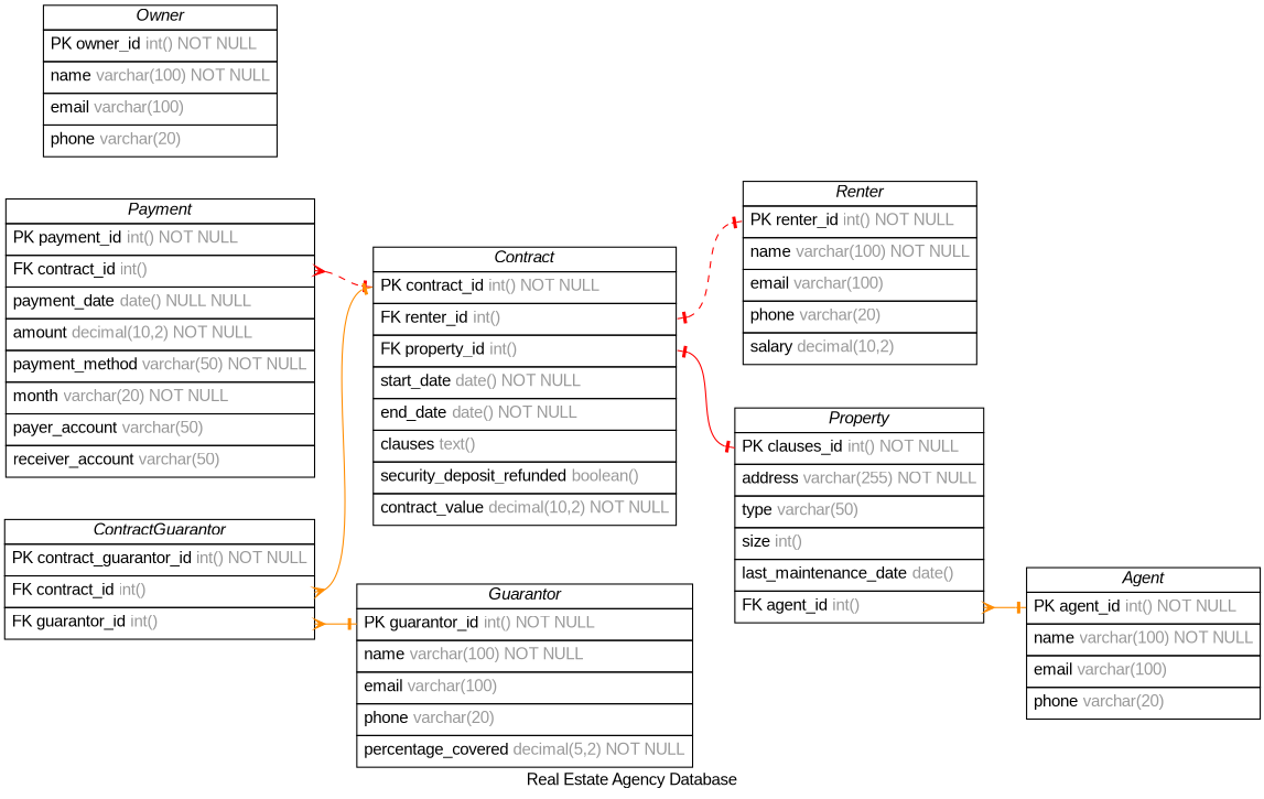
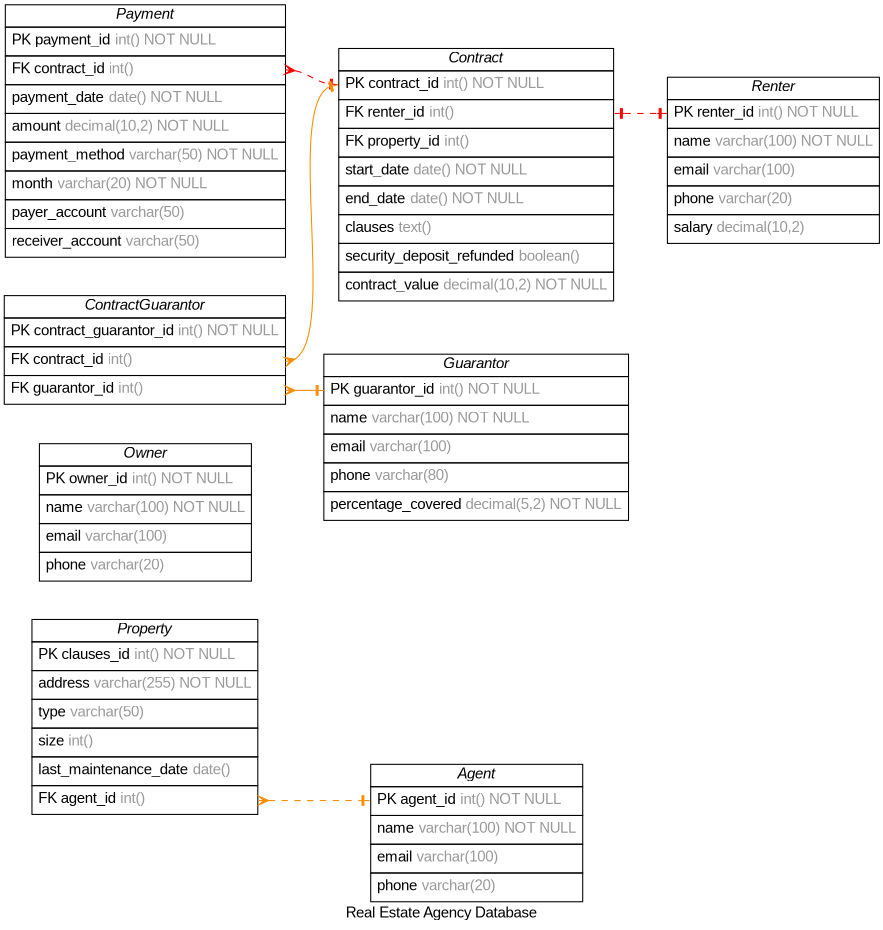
  digraph {
    concentrate=true
    fontname="Liberation Sans"
    label="Real Estate Agency Database"
    nodesep=0.5
    rankdir=LR
    splines=spline
    node [fontname="Liberation Sans" shape=plain]
    edge [arrowhead=noneotee arrowsize=0.9 arrowtail=ocrow color=darkorange dir=both fontname="Liberation Sans" fontsize=12 headport=contract_id labelangle=32 labeldistance=1.8 penwidth=1.0 style=solid tailport=contract_id]
    n1 [label=<         <table border="0" cellborder="1" cellspacing="0" >         <tr><td><i>Agent</i></td></tr>         <tr><td port="agent_id" align="left" cellpadding="5">PK agent_id <font color="grey60">int() NOT NULL</font></td></tr>         <tr><td port="name" align="left" cellpadding="5">name <font color="grey60">varchar(100) NOT NULL</font></td></tr>         <tr><td port="email" align="left" cellpadding="5">email <font color="grey60">varchar(100)</font></td></tr>         <tr><td port="phone" align="left" cellpadding="5">phone <font color="grey60">varchar(20)</font></td></tr>     </table>>]
    n2 [label=<         <table border="0" cellborder="1" cellspacing="0" >         <tr><td><i>Property</i></td></tr>         <tr><td port="property_id" align="left" cellpadding="5">PK clauses_id <font color="grey60">int() NOT NULL</font></td></tr>         <tr><td port="address" align="left" cellpadding="5">address <font color="grey60">varchar(255) NOT NULL</font></td></tr>         <tr><td port="type" align="left" cellpadding="5">type <font color="grey60">varchar(50)</font></td></tr>         <tr><td port="size" align="left" cellpadding="5">size <font color="grey60">int()</font></td></tr>         <tr><td port="last_maintenance_date" align="left" cellpadding="5">last_maintenance_date <font color="grey60">date()</font></td></tr>         <tr><td port="agent_id" align="left" cellpadding="5">FK agent_id <font color="grey60">int()</font></td></tr>     </table>>]
    n3 [label=<         <table border="0" cellborder="1" cellspacing="0" >         <tr><td><i>Owner</i></td></tr>         <tr><td port="owner_id" align="left" cellpadding="5">PK owner_id <font color="grey60">int() NOT NULL</font></td></tr>         <tr><td port="name" align="left" cellpadding="5">name <font color="grey60">varchar(100) NOT NULL</font></td></tr>         <tr><td port="email" align="left" cellpadding="5">email <font color="grey60">varchar(100)</font></td></tr>         <tr><td port="phone" align="left" cellpadding="5">phone <font color="grey60">varchar(20)</font></td></tr>     </table>>]
    n4 [label=<         <table border="0" cellborder="1" cellspacing="0" >         <tr><td><i>Renter</i></td></tr>         <tr><td port="renter_id" align="left" cellpadding="5">PK renter_id <font color="grey60">int() NOT NULL</font></td></tr>         <tr><td port="name" align="left" cellpadding="5">name <font color="grey60">varchar(100) NOT NULL</font></td></tr>         <tr><td port="email" align="left" cellpadding="5">email <font color="grey60">varchar(100)</font></td></tr>         <tr><td port="phone" align="left" cellpadding="5">phone <font color="grey60">varchar(20)</font></td></tr>         <tr><td port="salary" align="left" cellpadding="5">salary <font color="grey60">decimal(10,2)</font></td></tr>     </table>>]
    n5 [label=<         <table border="0" cellborder="1" cellspacing="0" >         <tr><td><i>Contract</i></td></tr>         <tr><td port="contract_id" align="left" cellpadding="5">PK contract_id <font color="grey60">int() NOT NULL</font></td></tr>         <tr><td port="renter_id" align="left" cellpadding="5">FK renter_id <font color="grey60">int()</font></td></tr>         <tr><td port="property_id" align="left" cellpadding="5">FK property_id <font color="grey60">int()</font></td></tr>         <tr><td port="start_date" align="left" cellpadding="5">start_date <font color="grey60">date() NOT NULL</font></td></tr>         <tr><td port="end_date" align="left" cellpadding="5">end_date <font color="grey60">date() NOT NULL</font></td></tr>         <tr><td port="clauses" align="left" cellpadding="5">clauses <font color="grey60">text()</font></td></tr>         <tr><td port="security_deposit_refunded" align="left" cellpadding="5">security_deposit_refunded <font color="grey60">boolean()</font></td></tr>         <tr><td port="contract_value" align="left" cellpadding="5">contract_value <font color="grey60">decimal(10,2) NOT NULL</font></td></tr>     </table>>]
-   n6 [label=<         <table border="0" cellborder="1" cellspacing="0" >         <tr><td><i>Payment</i></td></tr>         <tr><td port="payment_id" align="left" cellpadding="5">PK payment_id <font color="grey60">int() NOT NULL</font></td></tr>         <tr><td port="contract_id" align="left" cellpadding="5">FK contract_id <font color="grey60">int()</font></td></tr>         <tr><td port="payment_date" align="left" cellpadding="5">payment_date <font color="grey60">date() NULL NULL</font></td></tr>         <tr><td port="amount" align="left" cellpadding="5">amount <font color="grey60">decimal(10,2) NOT NULL</font></td></tr>         <tr><td port="payment_method" align="left" cellpadding="5">payment_method <font color="grey60">varchar(50) NOT NULL</font></td></tr>         <tr><td port="month" align="left" cellpadding="5">month <font color="grey60">varchar(20) NOT NULL</font></td></tr>         <tr><td port="payer_account" align="left" cellpadding="5">payer_account <font color="grey60">varchar(50)</font></td></tr>         <tr><td port="receiver_account" align="left" cellpadding="5">receiver_account <font color="grey60">varchar(50)</font></td></tr>     </table>>]
-   n7 [label=<         <table border="0" cellborder="1" cellspacing="0" >         <tr><td><i>Guarantor</i></td></tr>         <tr><td port="guarantor_id" align="left" cellpadding="5">PK guarantor_id <font color="grey60">int() NOT NULL</font></td></tr>         <tr><td port="name" align="left" cellpadding="5">name <font color="grey60">varchar(100) NOT NULL</font></td></tr>         <tr><td port="email" align="left" cellpadding="5">email <font color="grey60">varchar(100)</font></td></tr>         <tr><td port="phone" align="left" cellpadding="5">phone <font color="grey60">varchar(20)</font></td></tr>         <tr><td port="percentage_covered" align="left" cellpadding="5">percentage_covered <font color="grey60">decimal(5,2) NOT NULL</font></td></tr>     </table>>]
+   n6 [label=<         <table border="0" cellborder="1" cellspacing="0" >         <tr><td><i>Payment</i></td></tr>         <tr><td port="payment_id" align="left" cellpadding="5">PK payment_id <font color="grey60">int() NOT NULL</font></td></tr>         <tr><td port="contract_id" align="left" cellpadding="5">FK contract_id <font color="grey60">int()</font></td></tr>         <tr><td port="payment_date" align="left" cellpadding="5">payment_date <font color="grey60">date() NOT NULL</font></td></tr>         <tr><td port="amount" align="left" cellpadding="5">amount <font color="grey60">decimal(10,2) NOT NULL</font></td></tr>         <tr><td port="payment_method" align="left" cellpadding="5">payment_method <font color="grey60">varchar(50) NOT NULL</font></td></tr>         <tr><td port="month" align="left" cellpadding="5">month <font color="grey60">varchar(20) NOT NULL</font></td></tr>         <tr><td port="payer_account" align="left" cellpadding="5">payer_account <font color="grey60">varchar(50)</font></td></tr>         <tr><td port="receiver_account" align="left" cellpadding="5">receiver_account <font color="grey60">varchar(50)</font></td></tr>     </table>>]
+   n7 [label=<         <table border="0" cellborder="1" cellspacing="0" >         <tr><td><i>Guarantor</i></td></tr>         <tr><td port="guarantor_id" align="left" cellpadding="5">PK guarantor_id <font color="grey60">int() NOT NULL</font></td></tr>         <tr><td port="name" align="left" cellpadding="5">name <font color="grey60">varchar(100) NOT NULL</font></td></tr>         <tr><td port="email" align="left" cellpadding="5">email <font color="grey60">varchar(100)</font></td></tr>         <tr><td port="phone" align="left" cellpadding="5">phone <font color="grey60">varchar(80)</font></td></tr>         <tr><td port="percentage_covered" align="left" cellpadding="5">percentage_covered <font color="grey60">decimal(5,2) NOT NULL</font></td></tr>     </table>>]
    n8 [label=<         <table border="0" cellborder="1" cellspacing="0" >         <tr><td><i>ContractGuarantor</i></td></tr>         <tr><td port="contract_guarantor_id" align="left" cellpadding="5">PK contract_guarantor_id <font color="grey60">int() NOT NULL</font></td></tr>         <tr><td port="contract_id" align="left" cellpadding="5">FK contract_id <font color="grey60">int()</font></td></tr>         <tr><td port="guarantor_id" align="left" cellpadding="5">FK guarantor_id <font color="grey60">int()</font></td></tr>     </table>>]
-   n2 -> n1 [headport=agent_id tailport=agent_id]
-   n5 -> n2 [arrowtail=noneotee color=red headport=property_id tailport=property_id]
+   n2 -> n1 [headport=agent_id style=dashed tailport=agent_id]
    n5 -> n4 [arrowtail=noneotee color=red headport=renter_id style=dashed tailport=renter_id]
    n6 -> n5 [color=red style=dashed]
    n8 -> n5
    n8 -> n7 [headport=guarantor_id tailport=guarantor_id]
  }
